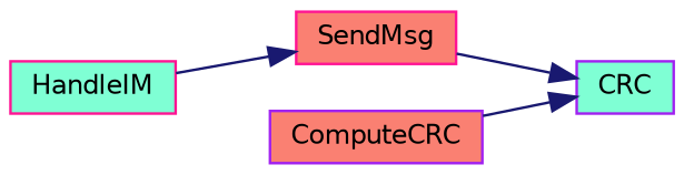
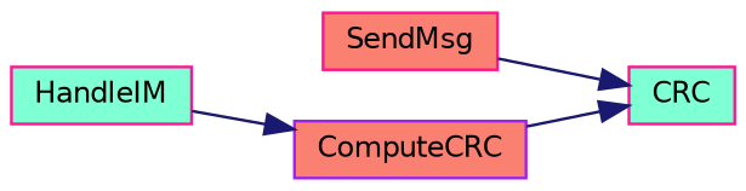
  digraph {
    rankdir=LR
    node [color=deeppink fillcolor=aquamarine fontname=Helvetica fontsize=10 shape=record style=filled]
    edge [color=midnightblue fontname=Helvetica fontsize=10 labelfontname=Helvetica labelfontsize=10 style=solid]
    n1 [fontcolor=black height=0.2 label=HandleIM width=0.4]
    n2 [fillcolor=salmon height=0.2 label=SendMsg width=0.4]
-   n3 [color=purple height=0.2 label=CRC width=0.4]
+   n3 [height=0.2 label=CRC width=0.4]
    n4 [color=purple fillcolor=salmon height=0.2 label=ComputeCRC width=0.4]
-   n1 -> n2
+   n1 -> n4
    n2 -> n3
    n4 -> n3
  }
